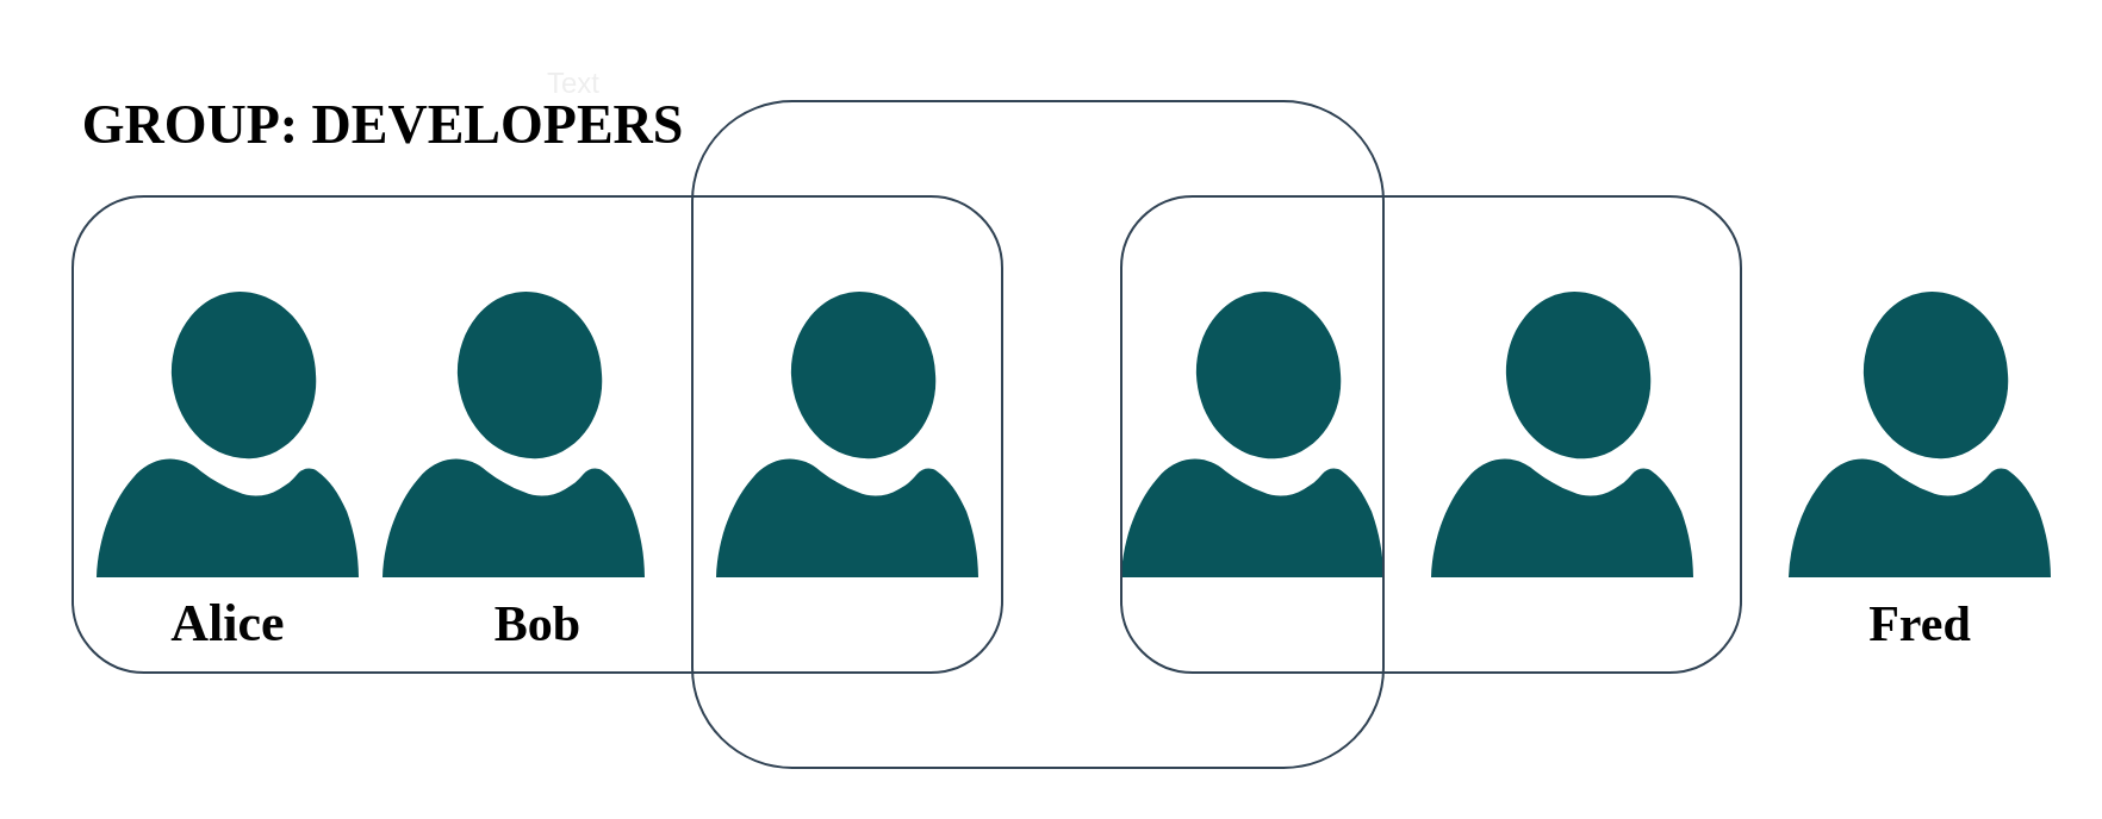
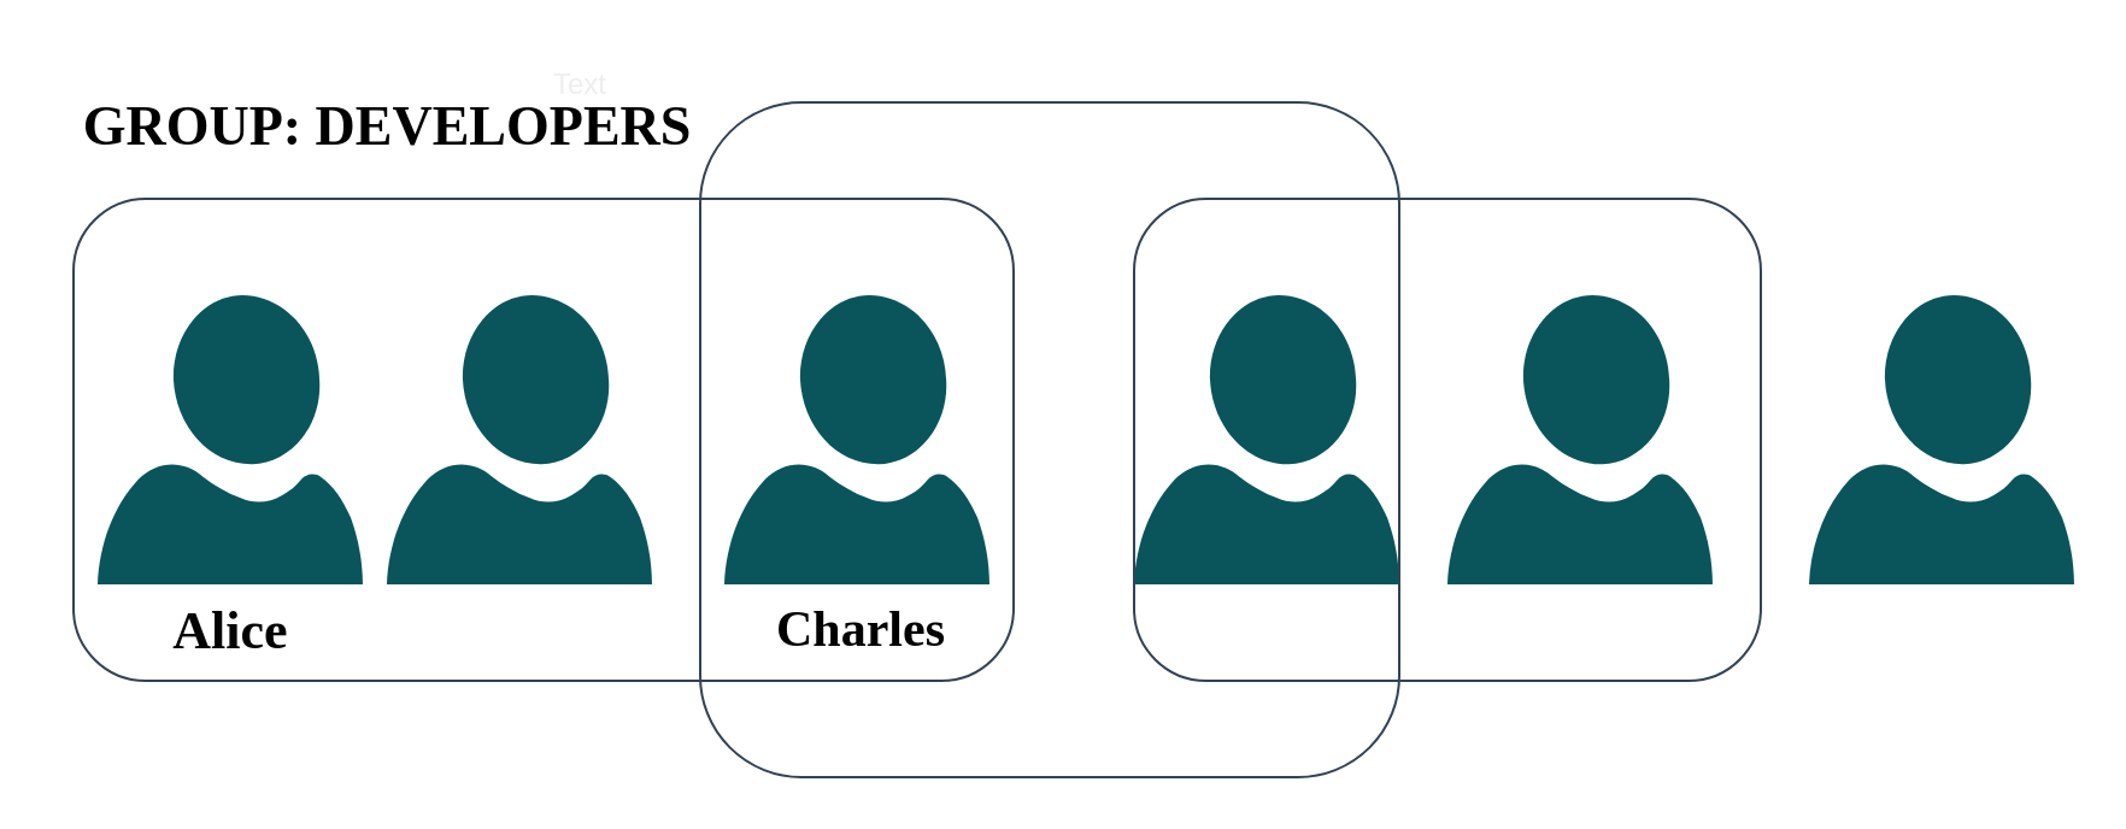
  <mxCell id="0" />
  <mxCell id="1" parent="0" />
  <mxCell id="2" value="" style="verticalLabelPosition=bottom;html=1;verticalAlign=top;align=center;strokeColor=none;fillColor=#09555B;shape=mxgraph.azure.user;labelBackgroundColor=none;fontColor=#EEEEEE;rounded=1;" vertex="1" parent="1"><mxGeometry x="750" y="122" width="110" height="120" as="geometry" /></mxCell>
  <mxCell id="3" value="" style="verticalLabelPosition=bottom;html=1;verticalAlign=top;align=center;strokeColor=none;fillColor=#09555B;shape=mxgraph.azure.user;labelBackgroundColor=none;fontColor=#EEEEEE;rounded=1;" vertex="1" parent="1"><mxGeometry x="470" y="122" width="110" height="120" as="geometry" /></mxCell>
  <mxCell id="4" value="" style="verticalLabelPosition=bottom;html=1;verticalAlign=top;align=center;strokeColor=none;fillColor=#09555B;shape=mxgraph.azure.user;labelBackgroundColor=none;fontColor=#EEEEEE;rounded=1;" vertex="1" parent="1"><mxGeometry x="300" y="122" width="110" height="120" as="geometry" /></mxCell>
  <mxCell id="5" value="" style="verticalLabelPosition=bottom;html=1;verticalAlign=top;align=center;strokeColor=none;fillColor=#09555B;shape=mxgraph.azure.user;labelBackgroundColor=none;fontColor=#EEEEEE;rounded=1;" vertex="1" parent="1"><mxGeometry x="40" y="122" width="110" height="120" as="geometry" /></mxCell>
  <mxCell id="6" value="" style="verticalLabelPosition=bottom;html=1;verticalAlign=top;align=center;strokeColor=none;fillColor=#09555B;shape=mxgraph.azure.user;labelBackgroundColor=none;fontColor=#EEEEEE;rounded=1;" vertex="1" parent="1"><mxGeometry x="600" y="122" width="110" height="120" as="geometry" /></mxCell>
  <mxCell id="7" value="" style="verticalLabelPosition=bottom;html=1;verticalAlign=top;align=center;strokeColor=none;fillColor=#09555B;shape=mxgraph.azure.user;labelBackgroundColor=none;fontColor=#EEEEEE;rounded=1;" vertex="1" parent="1"><mxGeometry x="160" y="122" width="110" height="120" as="geometry" /></mxCell>
  <mxCell id="8" value="" style="rounded=1;whiteSpace=wrap;html=1;fillColor=none;strokeColor=#314354;fontColor=#ffffff;labelBackgroundColor=none;" vertex="1" parent="1"><mxGeometry x="30" y="82" width="390" height="200" as="geometry" /></mxCell>
  <mxCell id="9" value="" style="rounded=1;whiteSpace=wrap;html=1;fillColor=none;strokeColor=#314354;fontColor=#ffffff;labelBackgroundColor=none;" vertex="1" parent="1"><mxGeometry x="290" y="42" width="290" height="280" as="geometry" /></mxCell>
  <mxCell id="10" value="" style="rounded=1;whiteSpace=wrap;html=1;fillColor=none;fontColor=#ffffff;strokeColor=#314354;labelBackgroundColor=none;" vertex="1" parent="1"><mxGeometry x="470" y="82" width="260" height="200" as="geometry" /></mxCell>
  <mxCell id="11" value="Text" style="text;html=1;align=center;verticalAlign=middle;resizable=0;points=[];autosize=1;strokeColor=none;fillColor=none;fontColor=#EEEEEE;" vertex="1" parent="1"><mxGeometry x="215" y="20" width="50" height="30" as="geometry" /></mxCell>
  <mxCell id="12" value="GROUP: DEVELOPERS" style="text;html=1;align=center;verticalAlign=middle;resizable=0;points=[];autosize=1;strokeColor=none;fillColor=none;fontColor=#000000;fontStyle=1;fontFamily=Times New Roman;fontSize=23;" vertex="1" parent="1"><mxGeometry y="32" width="280" height="40" as="geometry" x="20" /></mxCell>
  <mxCell id="13" value="&lt;h1 style=&quot;font-size: 22px;&quot;&gt;&lt;font color=&quot;#030303&quot; style=&quot;font-size: 22px;&quot;&gt;&lt;b style=&quot;font-size: 22px;&quot;&gt;Alice&lt;/b&gt;&lt;/font&gt;&lt;/h1&gt;" style="text;html=1;align=center;verticalAlign=middle;resizable=0;points=[];autosize=1;strokeColor=none;fillColor=none;fontColor=#EEEEEE;fontFamily=Times New Roman;fontSize=22;" vertex="1" parent="1"><mxGeometry x="60" y="227" width="70" height="70" as="geometry" /></mxCell>
- <mxCell id="14" value="&lt;font color=&quot;#000000&quot; style=&quot;font-size: 21px;&quot;&gt;Bob&lt;/font&gt;" style="text;html=1;align=center;verticalAlign=middle;resizable=0;points=[];autosize=1;strokeColor=none;fillColor=none;fontColor=#EEEEEE;fontStyle=1;fontFamily=Times New Roman;fontSize=21;" vertex="1" parent="1"><mxGeometry x="195" y="242" width="60" height="40" as="geometry" /></mxCell>
- <mxCell id="16" value="&lt;b&gt;&lt;font style=&quot;font-size: 21px;&quot; color=&quot;#000000&quot; face=&quot;Times New Roman&quot;&gt;Fred&lt;/font&gt;&lt;/b&gt;" style="text;html=1;align=center;verticalAlign=middle;resizable=0;points=[];autosize=1;strokeColor=none;fillColor=none;fontColor=#EEEEEE;" vertex="1" parent="1"><mxGeometry x="770" y="242" width="70" height="40" as="geometry" /></mxCell>
+ <mxCell id="15" value="Charles" style="text;whiteSpace=wrap;html=1;fontColor=#000000;fontStyle=1;fontFamily=Times New Roman;fontSize=21;" vertex="1" parent="1"><mxGeometry x="320" y="242" width="70" height="40" as="geometry" /></mxCell>
